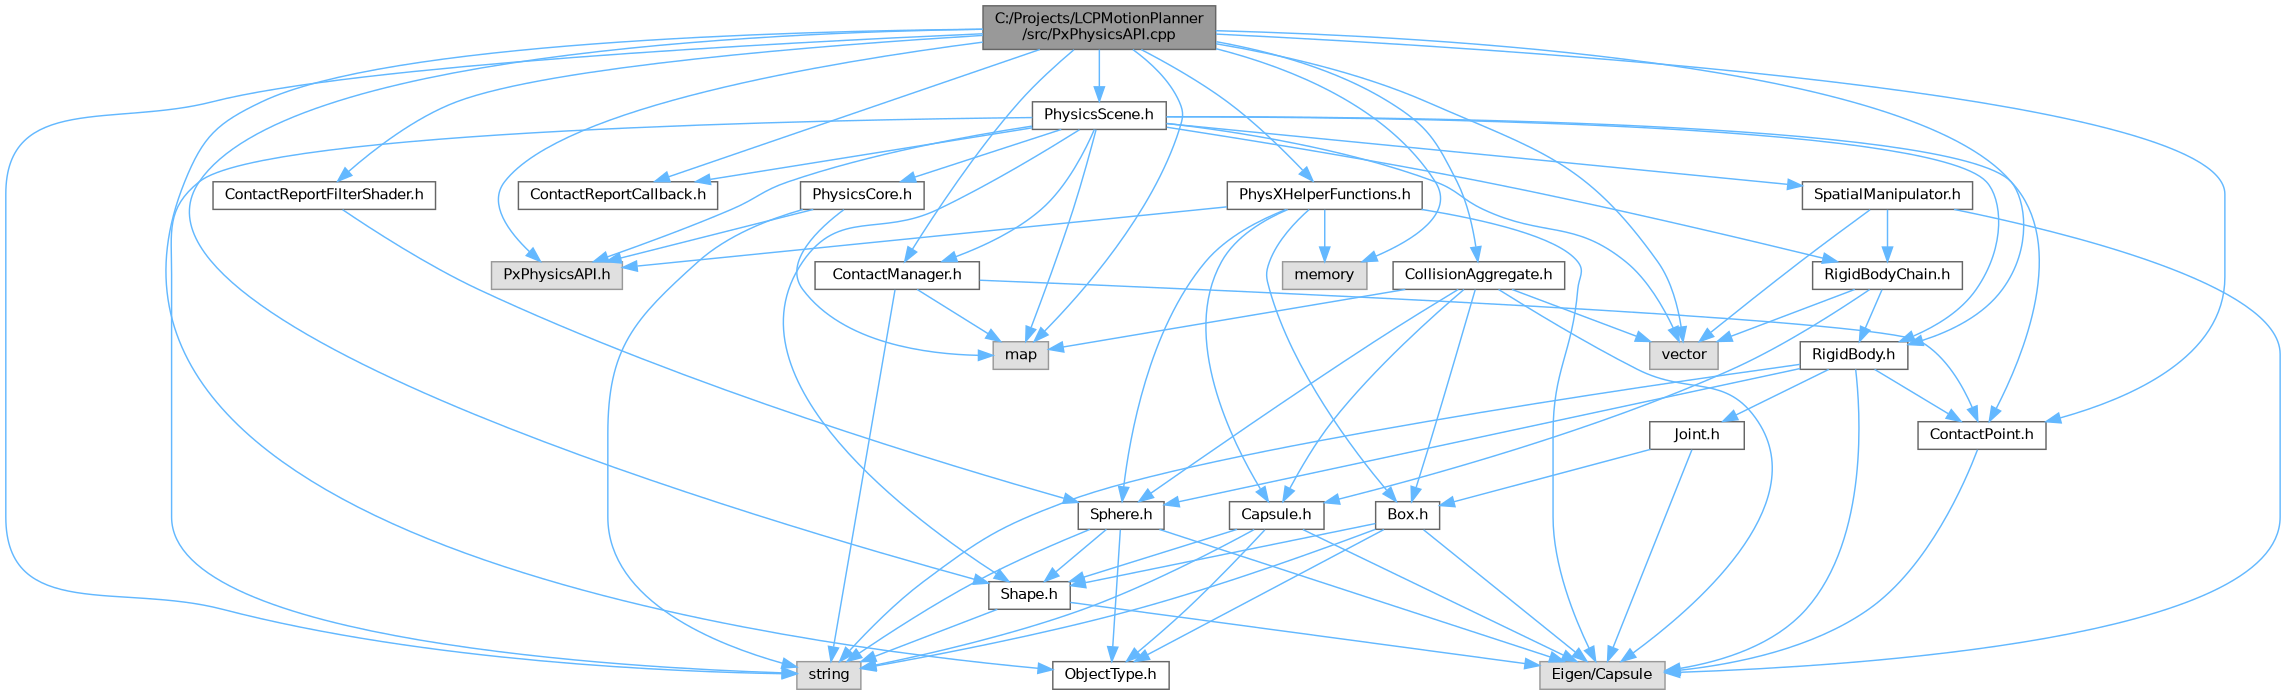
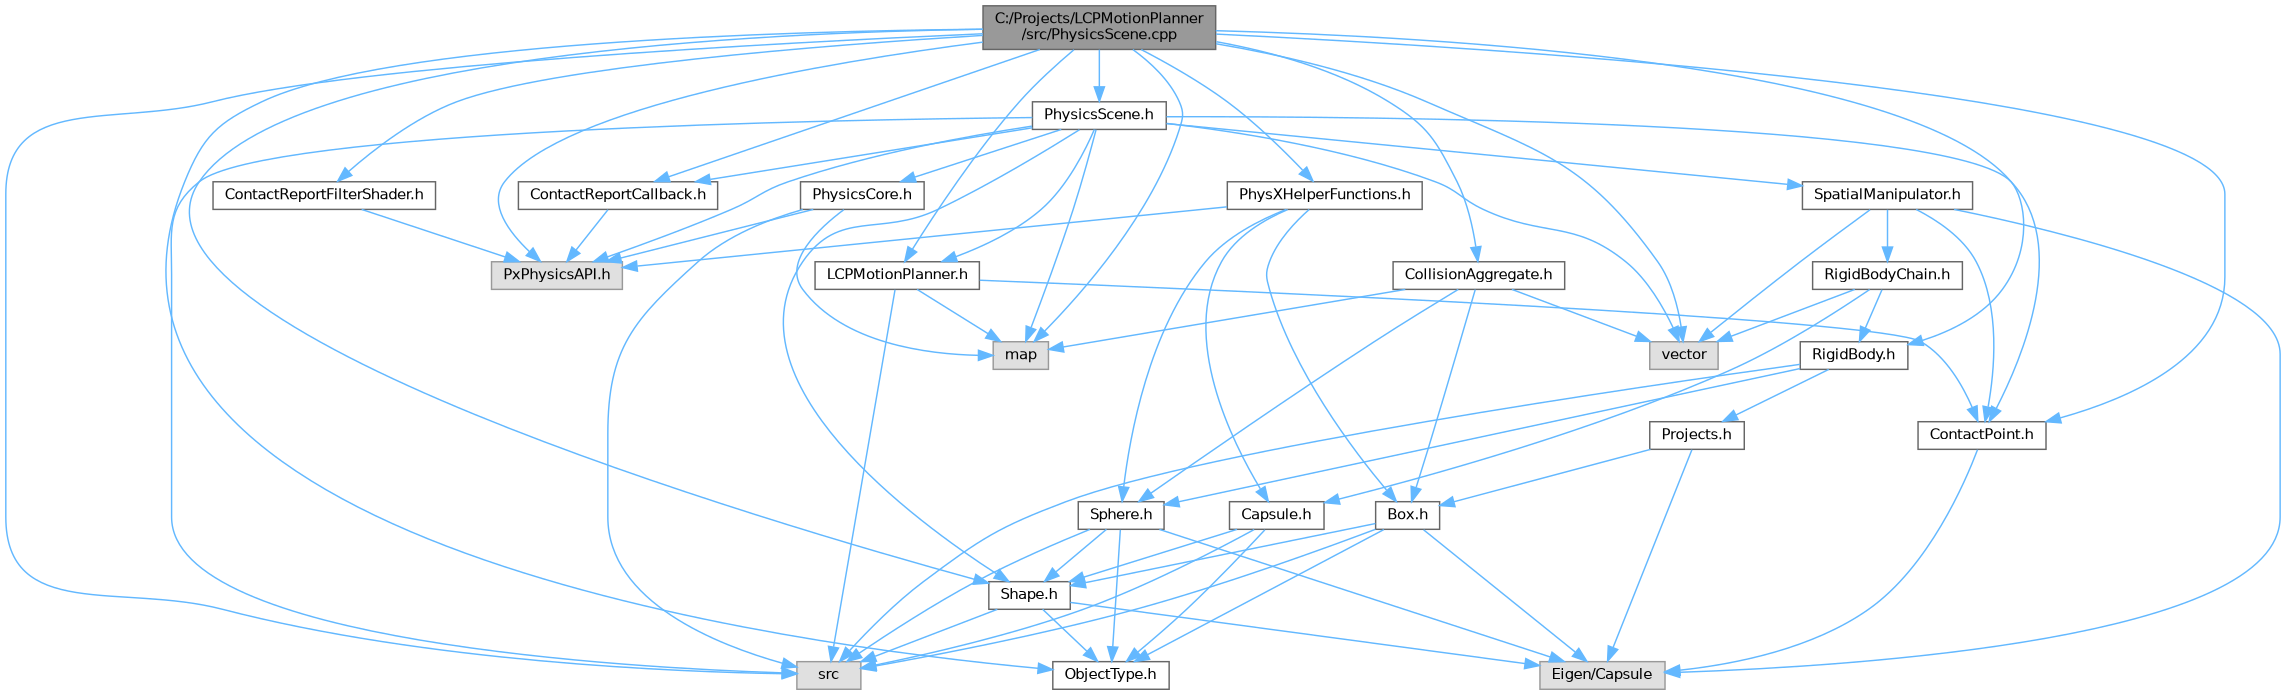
  digraph {
    node [color=grey40 fillcolor=white fontname=Helvetica fontsize=10 shape=box style=filled]
    edge [color=steelblue1 fontname=Helvetica fontsize=10 labelfontname=Helvetica labelfontsize=10 style=solid]
-   n1 [color=gray40 fillcolor=grey60 fontcolor=black height=0.2 label="C:/Projects/LCPMotionPlanner\l/src/PxPhysicsAPI.cpp" width=0.4]
+   n1 [color=gray40 fillcolor=grey60 fontcolor=black height=0.2 label="C:/Projects/LCPMotionPlanner\l/src/PhysicsScene.cpp" width=0.4]
    n2 [height=0.2 label="PhysicsScene.h" width=0.4]
    n3 [color=grey60 fillcolor="#E0E0E0" height=0.2 label="PxPhysicsAPI.h" width=0.4]
    n4 [color=grey60 fillcolor="#E0E0E0" height=0.2 label=map width=0.4]
-   n5 [color=grey60 fillcolor="#E0E0E0" height=0.2 label=string width=0.4]
+   n5 [color=grey60 fillcolor="#E0E0E0" height=0.2 label=src width=0.4]
    n6 [height=0.2 label="ContactReportCallback.h" width=0.4]
    n7 [height=0.2 label="Shape.h" width=0.4]
    n8 [height=0.2 label="ObjectType.h" width=0.4]
    n9 [height=0.2 label="RigidBody.h" width=0.4]
    n10 [height=0.2 label="CollisionAggregate.h" width=0.4]
    n11 [color=grey60 fillcolor="#E0E0E0" height=0.2 label=vector width=0.4]
    n12 [height=0.2 label="ContactPoint.h" width=0.4]
-   n13 [height=0.2 label="ContactManager.h" width=0.4]
+   n13 [height=0.2 label="LCPMotionPlanner.h" width=0.4]
    n14 [height=0.2 label="ContactReportFilterShader.h" width=0.4]
    n15 [height=0.2 label="PhysXHelperFunctions.h" width=0.4]
-   n16 [color=grey60 fillcolor="#E0E0E0" height=0.2 label=memory width=0.4]
    n17 [height=0.2 label="PhysicsCore.h" width=0.4]
    n18 [height=0.2 label="RigidBodyChain.h" width=0.4]
    n19 [height=0.2 label="SpatialManipulator.h" width=0.4]
    n20 [color=grey60 fillcolor="#E0E0E0" height=0.2 label="Eigen/Capsule" width=0.4]
-   n21 [height=0.2 label="Joint.h" width=0.4]
+   n21 [height=0.2 label="Projects.h" width=0.4]
    n22 [height=0.2 label="Sphere.h" width=0.4]
    n23 [height=0.2 label="Capsule.h" width=0.4]
    n24 [height=0.2 label="Box.h" width=0.4]
    n1 -> n2
    n1 -> n3
    n1 -> n4
    n1 -> n5
    n1 -> n6
    n1 -> n7
    n1 -> n8
    n1 -> n9
    n1 -> n10
    n1 -> n11
    n1 -> n12
    n1 -> n13
    n1 -> n14
    n1 -> n15
-   n1 -> n16
    n2 -> n3
    n2 -> n4
    n2 -> n5
    n2 -> n6
    n2 -> n7
-   n2 -> n9
    n2 -> n11
    n2 -> n12
    n2 -> n13
    n2 -> n17
-   n2 -> n18
    n2 -> n19
+   n6 -> n3
    n7 -> n5
+   n7 -> n8
    n7 -> n20
    n9 -> n5
-   n9 -> n12
-   n9 -> n20
+   n19 -> n12
    n9 -> n21
    n9 -> n22
    n10 -> n4
    n10 -> n11
-   n10 -> n20
    n10 -> n22
-   n10 -> n23
    n10 -> n24
    n12 -> n20
    n13 -> n4
    n13 -> n5
    n13 -> n12
-   n14 -> n22
+   n14 -> n3
    n15 -> n3
-   n15 -> n16
-   n15 -> n20
    n15 -> n22
    n15 -> n23
    n15 -> n24
    n17 -> n3
    n17 -> n4
    n17 -> n5
    n18 -> n9
    n18 -> n11
    n18 -> n23
    n19 -> n11
    n19 -> n18
    n19 -> n20
    n21 -> n20
    n21 -> n24
    n22 -> n5
    n22 -> n7
    n22 -> n8
    n22 -> n20
    n23 -> n5
    n23 -> n7
    n23 -> n8
-   n23 -> n20
    n24 -> n5
    n24 -> n7
    n24 -> n8
    n24 -> n20
  }
